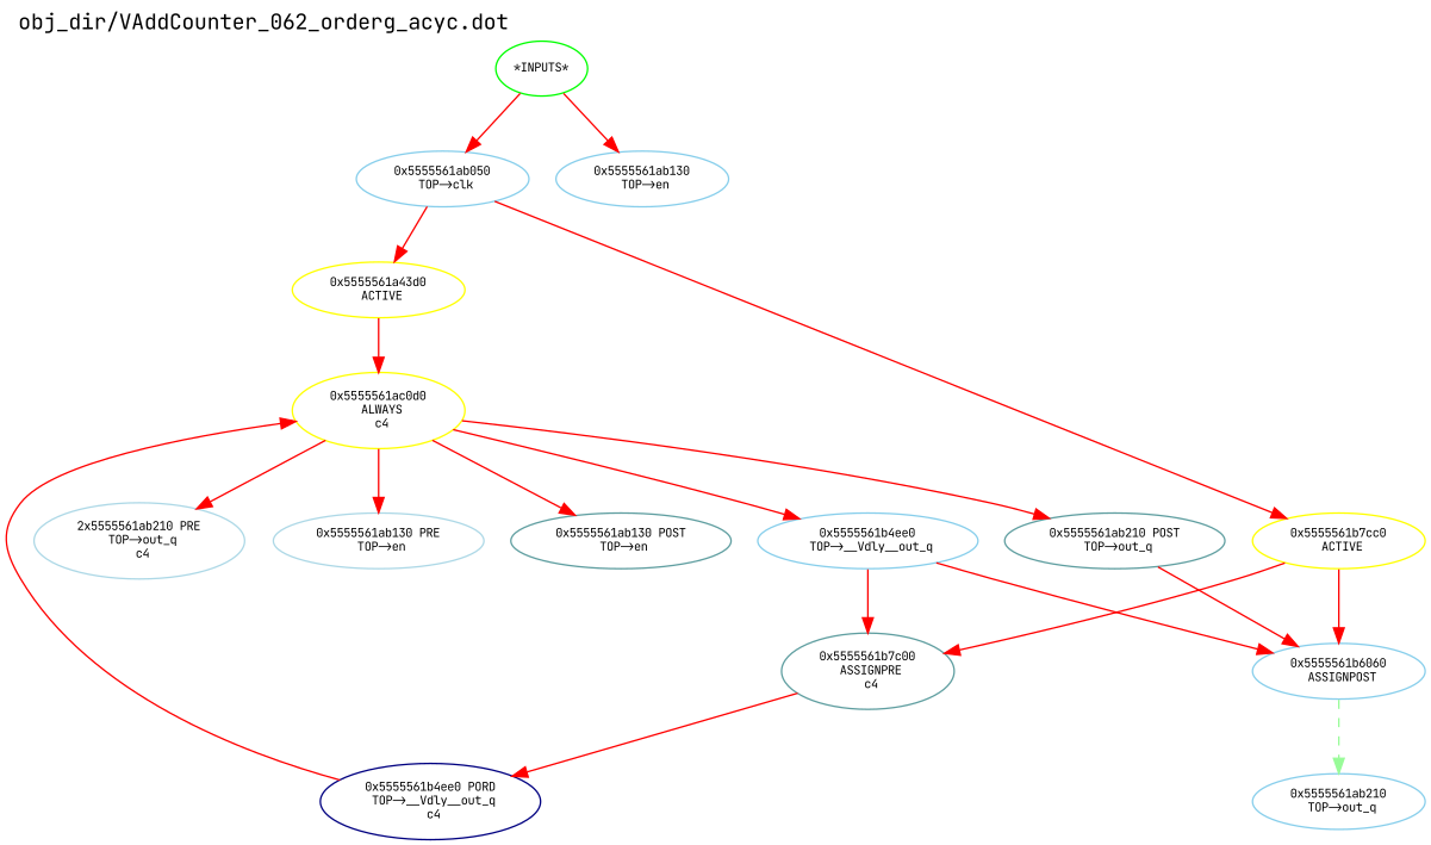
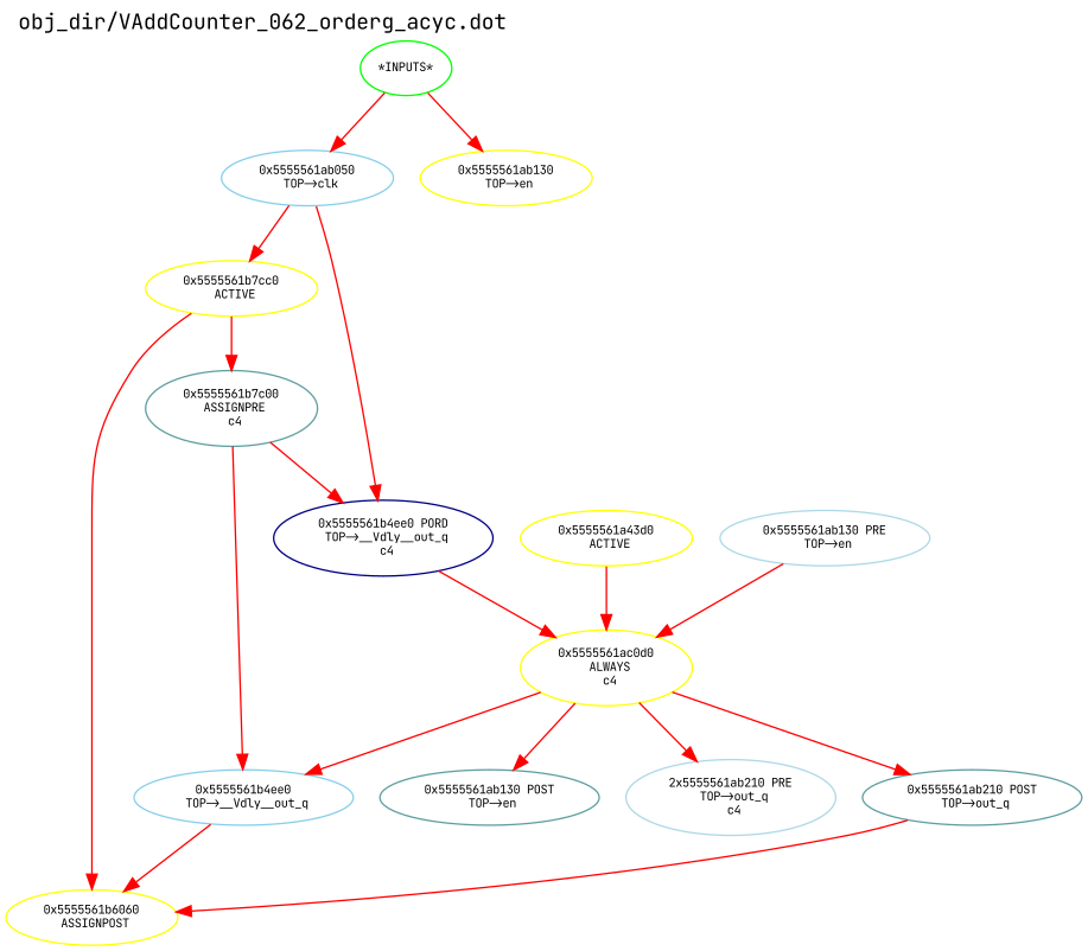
  digraph {
    fontname="JetBrains Mono"
    label="obj_dir/VAddCounter_062_orderg_acyc.dot"
    labeljust=l
    labelloc=t
    rankdir=TB
    node [color=skyblue fontname="JetBrains Mono" fontsize=8]
    edge [color=red fontname="JetBrains Mono" fontsize=8 weight=32]
    n1 [color=green label="*INPUTS*"]
    n2 [label="0x5555561ab050\n TOP->clk"]
-   n3 [label="0x5555561ab130\n TOP->en"]
+   n3 [color=yellow label="0x5555561ab130\n TOP->en"]
    n4 [color=yellow label="0x5555561a43d0\n ACTIVE"]
    n5 [color=yellow label="0x5555561b7cc0\n ACTIVE"]
    n6 [color=yellow label="0x5555561ac0d0\n ALWAYS\n c4"]
-   n7 [label="0x5555561b6060\n ASSIGNPOST"]
+   n7 [color=yellow label="0x5555561b6060\n ASSIGNPOST"]
    n8 [color=CadetBlue label="0x5555561b7c00\n ASSIGNPRE\n c4"]
    n9 [color=lightblue label="0x5555561ab130 PRE\n TOP->en"]
    n10 [color=CadetBlue label="0x5555561ab130 POST\n TOP->en"]
    n11 [color=lightblue label="2x5555561ab210 PRE\n TOP->out_q\n c4"]
    n12 [color=CadetBlue label="0x5555561ab210 POST\n TOP->out_q"]
    n13 [label="0x5555561b4ee0\n TOP->__Vdly__out_q"]
-   n14 [label="0x5555561ab210\n TOP->out_q"]
    n15 [color=NavyBlue label="0x5555561b4ee0 PORD\n TOP->__Vdly__out_q\n c4"]
    n1 -> n2 [weight=1]
    n1 -> n3 [weight=1]
-   n2 -> n4 [weight=8]
+   n2 -> n15 [weight=8]
    n2 -> n5 [weight=8]
    n4 -> n6
    n5 -> n7
    n5 -> n8
-   n6 -> n9
+   n9 -> n6
    n6 -> n10 [weight=2]
    n6 -> n11
    n6 -> n12 [weight=2]
    n6 -> n13
-   n7 -> n14 [color=PaleGreen style=dashed weight=1]
-   n13 -> n8
+   n8 -> n13
    n8 -> n15
    n12 -> n7 [weight=2]
    n13 -> n7 [weight=8]
    n15 -> n6
  }
